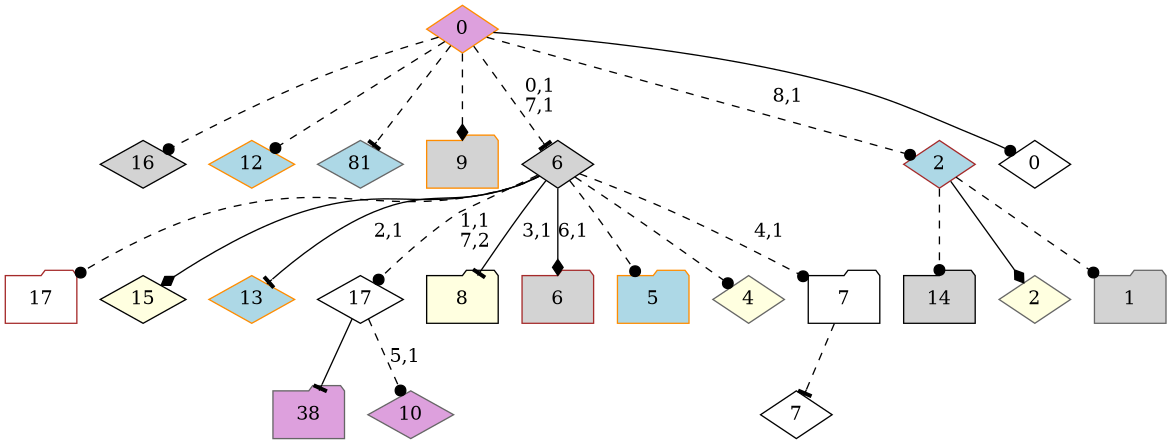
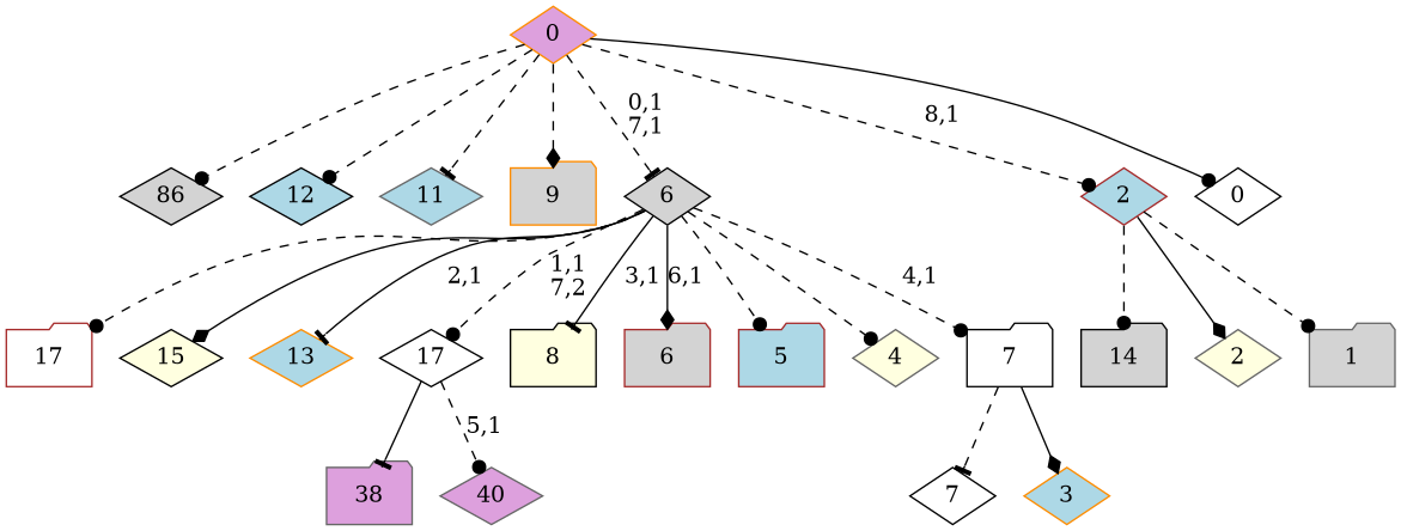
  digraph {
    node [color=black fillcolor=lightgrey shape=diamond style=filled]
    edge [arrowhead=dot style=dashed]
    n1 [color=gray40 fillcolor=plum label=38 shape=folder]
    n2 [color=brown fillcolor=white label=17 shape=folder]
-   n3 [label=16]
+   n3 [label=86]
    n4 [fillcolor=lightyellow label=15]
    n5 [label=14 shape=folder]
    n6 [color=darkorange fillcolor=lightblue label=13]
-   n7 [color=darkorange fillcolor=lightblue label=12]
-   n8 [color=gray40 fillcolor=lightblue label=81]
-   n9 [color=gray40 fillcolor=plum label=10]
+   n7 [fillcolor=lightblue label=12]
+   n8 [color=gray40 fillcolor=lightblue label=11]
+   n9 [color=gray40 fillcolor=plum label=40]
    17 [fillcolor=white]
    n11 [color=darkorange label=9 shape=folder]
    n12 [fillcolor=lightyellow label=8 shape=folder]
    n13 [fillcolor=white label=7]
    n14 [color=brown label=6 shape=folder]
-   n15 [color=darkorange fillcolor=lightblue label=5 shape=folder]
+   n15 [color=brown fillcolor=lightblue label=5 shape=folder]
    n16 [color=gray40 fillcolor=lightyellow label=4]
+   n17 [color=darkorange fillcolor=lightblue label=3]
    7 [fillcolor=white shape=folder]
    6
    n20 [color=gray40 fillcolor=lightyellow label=2]
    n21 [color=gray40 label=1 shape=folder]
    2 [color=brown fillcolor=lightblue]
    n23 [fillcolor=white label=0]
    0 [color=darkorange fillcolor=plum]
    17 -> n1 [arrowhead=tee style=solid]
    17 -> n9 [label="5,1"]
    7 -> n13 [arrowhead=tee]
+   7 -> n17 [arrowhead=diamond style=solid]
    6 -> n2
    6 -> n4 [arrowhead=diamond style=solid]
    6 -> n6 [arrowhead=tee label="2,1" style=solid]
    6 -> 17 [label="1,1\n7,2"]
    6 -> n12 [arrowhead=tee label="3,1" style=solid]
    6 -> n14 [arrowhead=diamond label="6,1" style=solid]
    6 -> n15
    6 -> n16
    6 -> 7 [label="4,1"]
    2 -> n5
    2 -> n20 [arrowhead=diamond style=solid]
    2 -> n21
    0 -> n3
    0 -> n7
    0 -> n8 [arrowhead=tee]
    0 -> n11 [arrowhead=diamond]
    0 -> 6 [arrowhead=tee label="0,1\n7,1"]
    0 -> 2 [label="8,1"]
    0 -> n23 [style=solid]
  }
